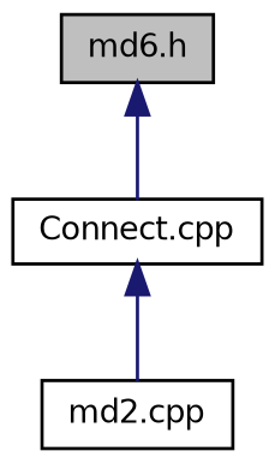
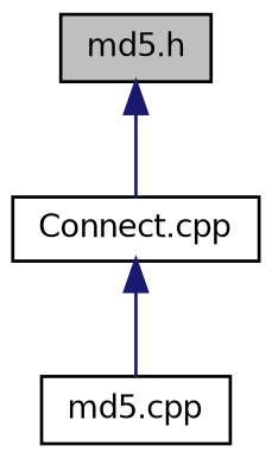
  digraph {
    node [color=black fillcolor=white fontname=Helvetica fontsize=10 shape=record style=filled]
    edge [color=midnightblue dir=back fontname=Helvetica fontsize=10 labelfontname=Helvetica labelfontsize=10 style=solid]
-   n1 [fillcolor=grey75 fontcolor=black height=0.2 label="md6.h" width=0.4]
+   n1 [fillcolor=grey75 fontcolor=black height=0.2 label="md5.h" width=0.4]
    n2 [height=0.2 label="Connect.cpp" width=0.4]
-   n3 [height=0.2 label="md2.cpp" width=0.4]
+   n3 [height=0.2 label="md5.cpp" width=0.4]
    n1 -> n2
    n2 -> n3
  }
